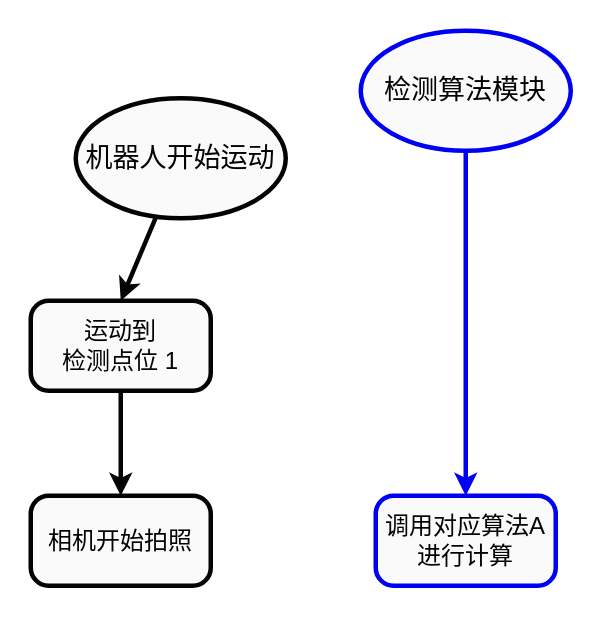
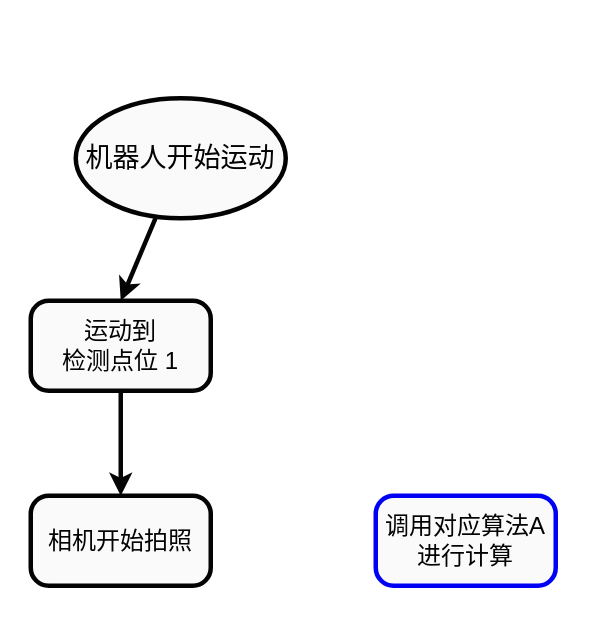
  <mxCell id="0" />
  <mxCell id="1" parent="0" />
  <mxCell id="2" style="edgeStyle=none;html=1;entryX=0.5;entryY=0;entryDx=0;entryDy=0;fontSize=18;strokeColor=#050505;strokeWidth=3;" parent="1" source="3" target="4" edge="1"><mxGeometry relative="1" as="geometry" /></mxCell>
  <mxCell id="3" value="&lt;span style=&quot;font-size: 18px&quot;&gt;机器人开始运动&lt;/span&gt;" style="ellipse;whiteSpace=wrap;html=1;fillColor=#FAFAFA;fontColor=#030303;strokeWidth=3;strokeColor=#030303;" parent="1" vertex="1"><mxGeometry x="50" y="65" width="140" height="80" as="geometry" /></mxCell>
  <mxCell id="4" value="&lt;font style=&quot;font-size: 16px&quot;&gt;运动到&lt;br&gt;检测点位 1&lt;/font&gt;" style="rounded=1;whiteSpace=wrap;html=1;fontSize=12;arcSize=20;fillColor=#FAFAFA;strokeColor=#030303;fontColor=#030303;strokeWidth=3;" parent="1" vertex="1"><mxGeometry x="20" y="200" width="120" height="60" as="geometry" /></mxCell>
  <mxCell id="5" value="&lt;span style=&quot;font-size: 16px&quot;&gt;相机开始拍照&lt;/span&gt;" style="rounded=1;whiteSpace=wrap;html=1;fontSize=12;arcSize=20;fillColor=#FAFAFA;strokeColor=#030303;fontColor=#030303;strokeWidth=3;" vertex="1" parent="1"><mxGeometry x="20" y="330" width="120" height="60" as="geometry" /></mxCell>
- <mxCell id="6" value="&lt;span style=&quot;font-size: 18px&quot;&gt;检测算法模块&lt;/span&gt;" style="ellipse;whiteSpace=wrap;html=1;fillColor=#FAFAFA;fontColor=#030303;strokeWidth=3;strokeColor=#0000F5;" vertex="1" parent="1"><mxGeometry x="240" y="20" width="140" height="80" as="geometry" /></mxCell>
  <mxCell id="7" value="&lt;font style=&quot;font-size: 16px&quot;&gt;调用对应算法A进行计算&lt;/font&gt;" style="rounded=1;whiteSpace=wrap;html=1;fontSize=12;arcSize=20;fillColor=#FAFAFA;strokeColor=#0000F5;fontColor=#030303;strokeWidth=3;" vertex="1" parent="1"><mxGeometry x="250" y="330" width="120" height="60" as="geometry" /></mxCell>
  <mxCell id="8" style="edgeStyle=none;html=1;entryX=0.5;entryY=0;entryDx=0;entryDy=0;fontSize=18;strokeColor=#050505;strokeWidth=3;exitX=0.5;exitY=1;exitDx=0;exitDy=0;" edge="1" parent="1" source="4" target="5"><mxGeometry relative="1" as="geometry"><mxPoint x="130" y="240" as="sourcePoint" /><mxPoint x="130" y="340" as="targetPoint" /></mxGeometry></mxCell>
- <mxCell id="9" style="edgeStyle=none;html=1;entryX=0.5;entryY=0;entryDx=0;entryDy=0;fontSize=18;strokeColor=#0000F5;strokeWidth=3;exitX=0.5;exitY=1;exitDx=0;exitDy=0;exitPerimeter=0;" edge="1" parent="1" source="6" target="7"><mxGeometry relative="1" as="geometry"><mxPoint x="310" y="110" as="sourcePoint" /><mxPoint x="230" y="240" as="targetPoint" /></mxGeometry></mxCell>
